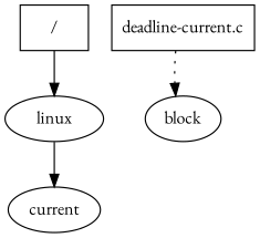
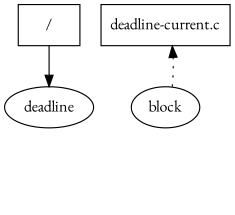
  digraph {
    fontname="EB Garamond"
    node [fontname="EB Garamond"]
    edge [fontname="EB Garamond"]
    n1 [label="/" shape=box]
-   n2 [label=linux]
-   n3 [label=current]
+   n2 [label=deadline]
    n4 [label="deadline-current.c" shape=box]
    n5 [label=block]
    n1 -> n2
-   n2 -> n3
-   n4 -> n5 [style=dotted]
+   n5 -> n4 [style=dotted]
  }
